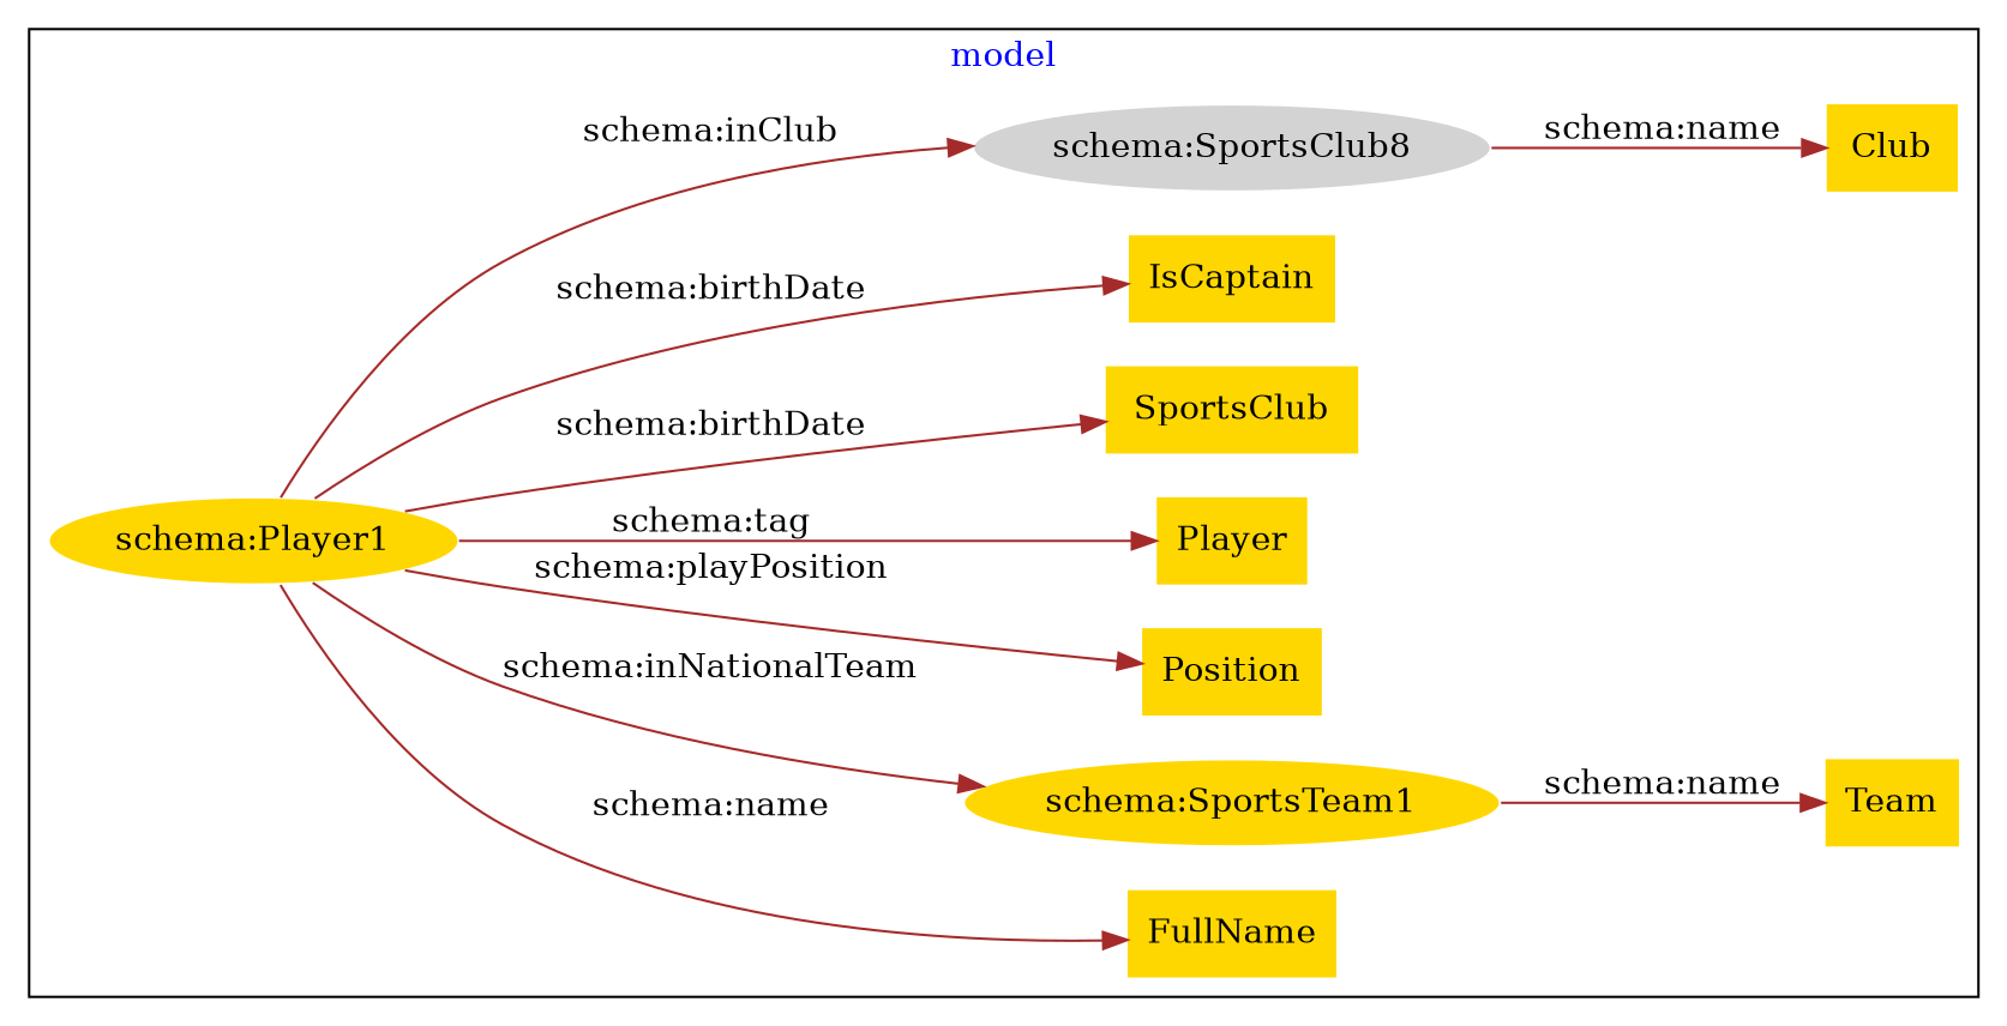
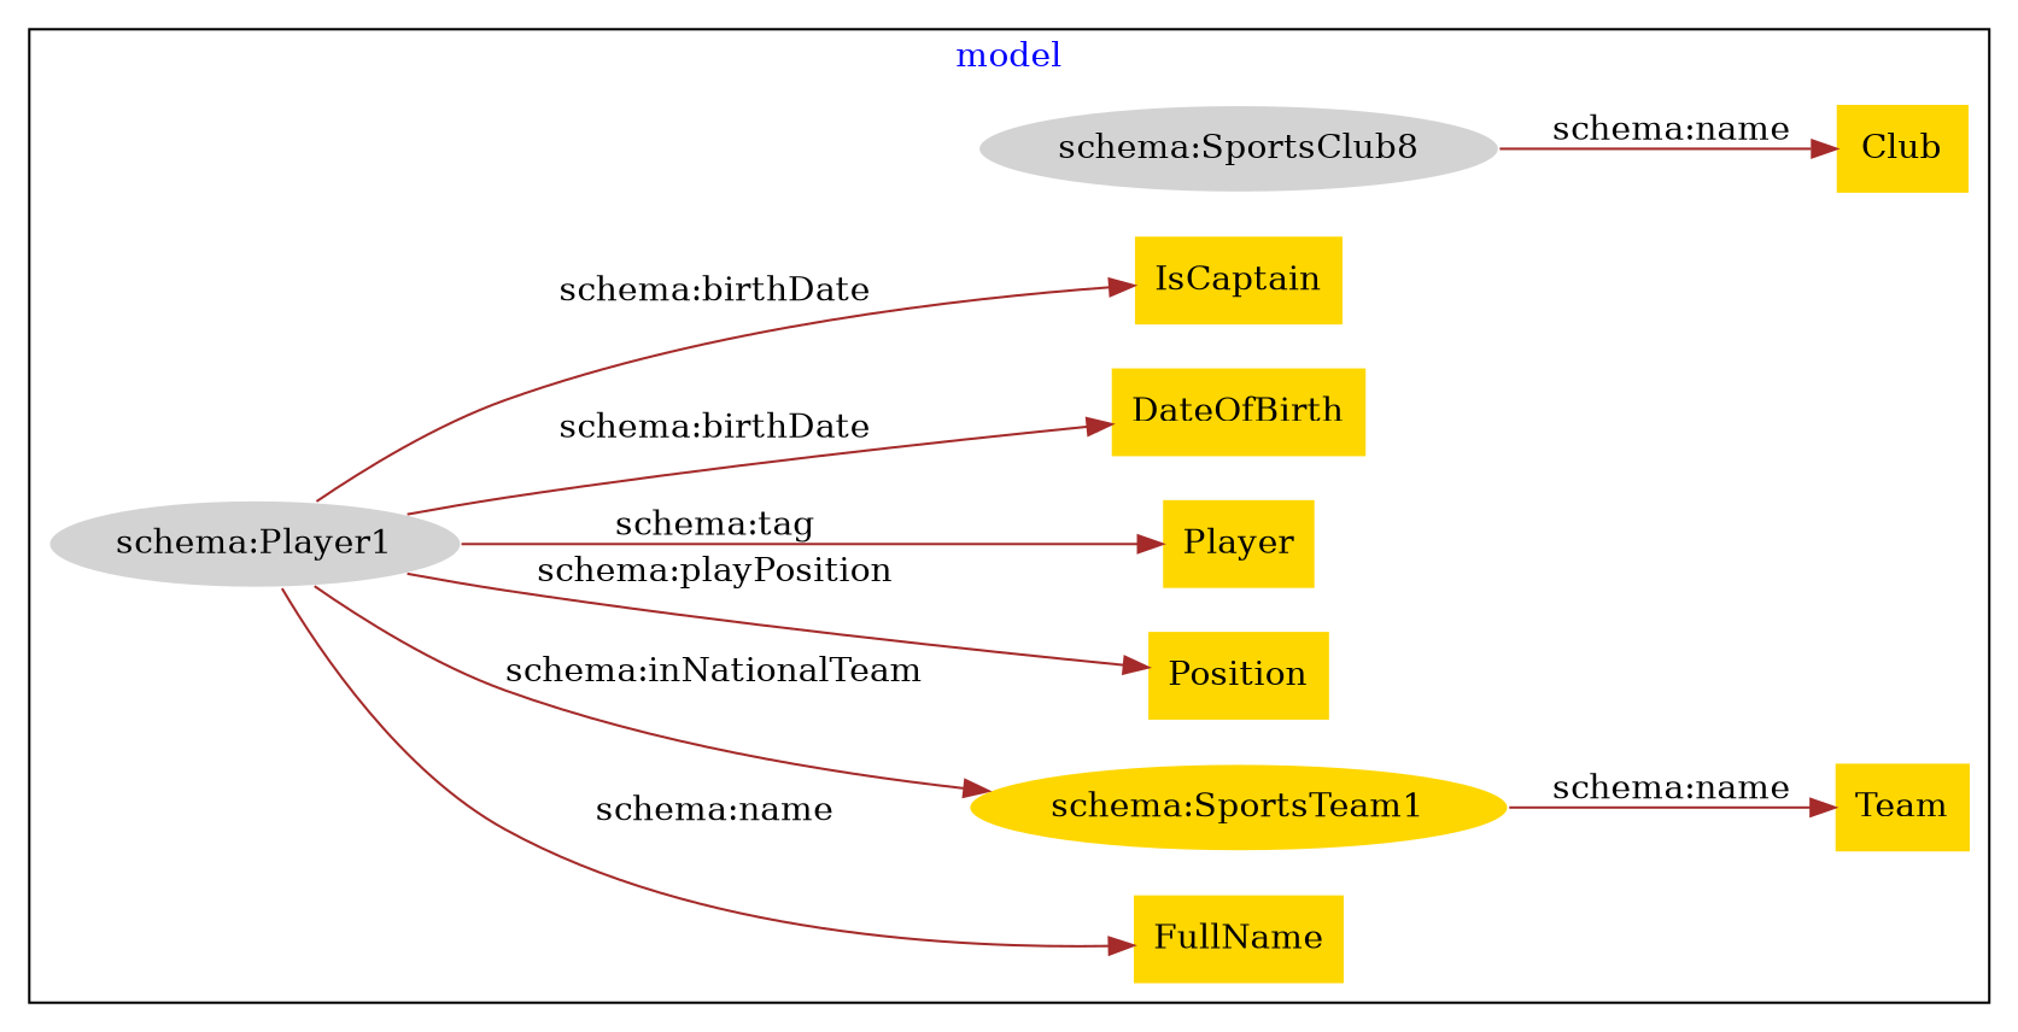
  digraph {
    fontcolor=blue
    rankdir=LR
    remincross=true
    node [fillcolor=gold style=filled shape=plaintext]
    edge [color=brown fontcolor=black]
-   n1 [color=white label="schema:Player1" shape=""]
+   n1 [color=white fillcolor=lightgray label="schema:Player1" shape=""]
    n2 [label=FullName]
    n3 [color=white label="schema:SportsTeam1" shape=""]
    n4 [label=Team]
    n5 [label=Position]
    n6 [label=Player]
-   n7 [label=SportsClub]
+   n7 [label=DateOfBirth]
    n8 [label=IsCaptain]
    n9 [color=white fillcolor=lightgray label="schema:SportsClub8" shape=""]
    n10 [label=Club]
    subgraph cluster_1 {
      label=model
      n1
      n2
      n3
      n4
      n5
      n6
      n7
      n8
      n9
      n10
    }
    n1 -> n2 [label="schema:name"]
    n1 -> n3 [label="schema:inNationalTeam"]
    n1 -> n5 [label="schema:playPosition"]
    n1 -> n6 [label="schema:tag"]
    n1 -> n7 [label="schema:birthDate"]
    n1 -> n8 [label="schema:birthDate"]
-   n1 -> n9 [label="schema:inClub"]
    n3 -> n4 [label="schema:name"]
    n9 -> n10 [label="schema:name"]
  }
